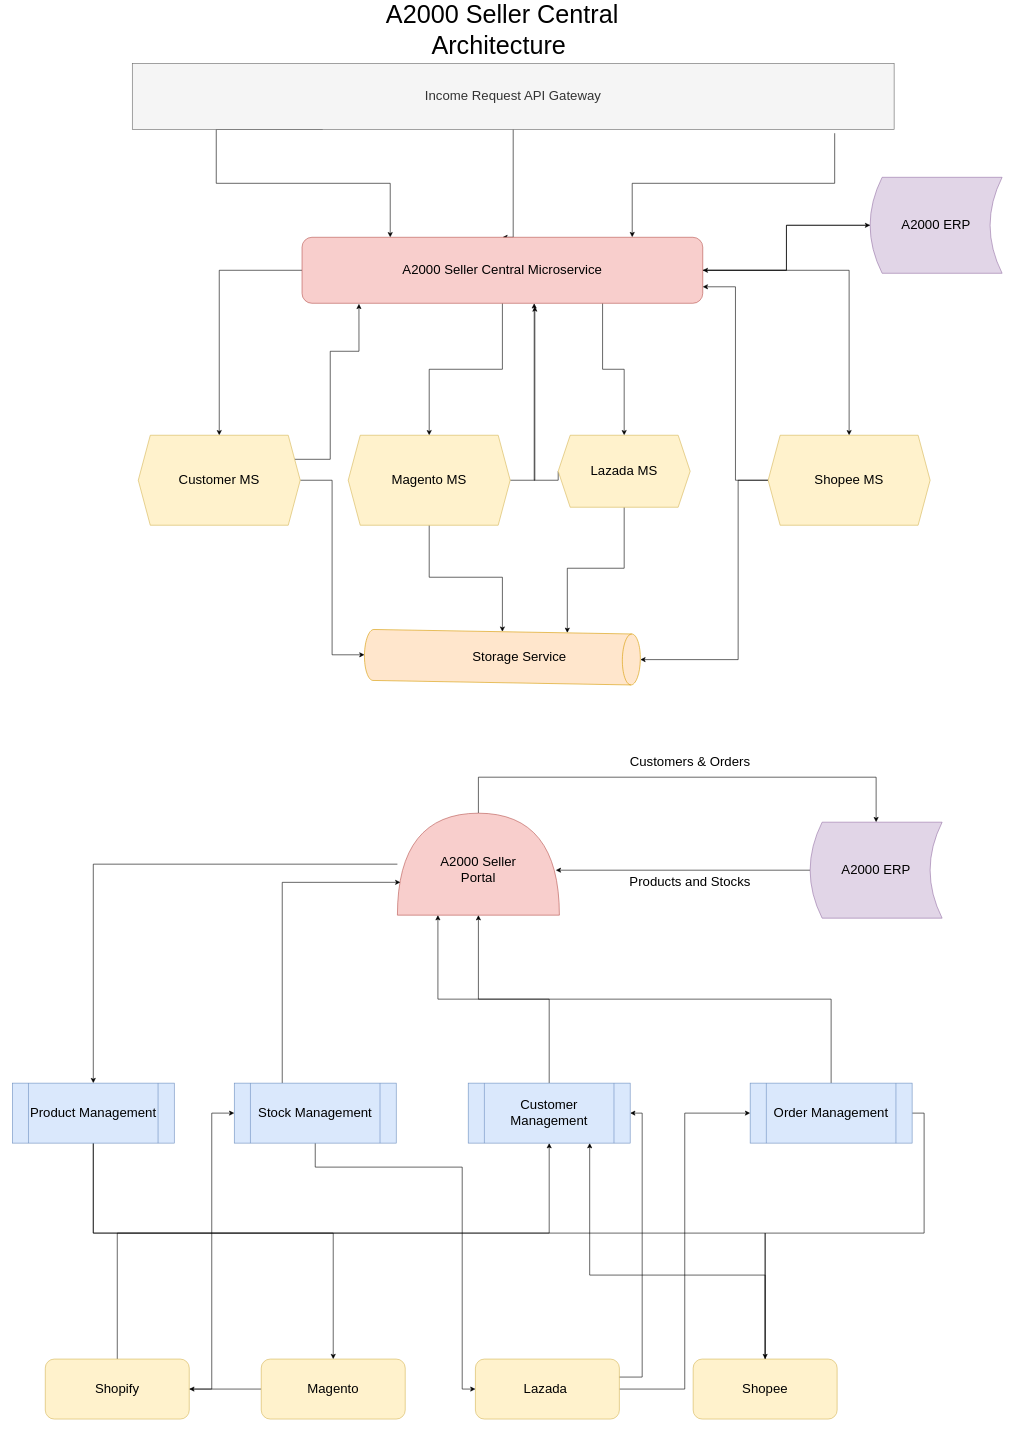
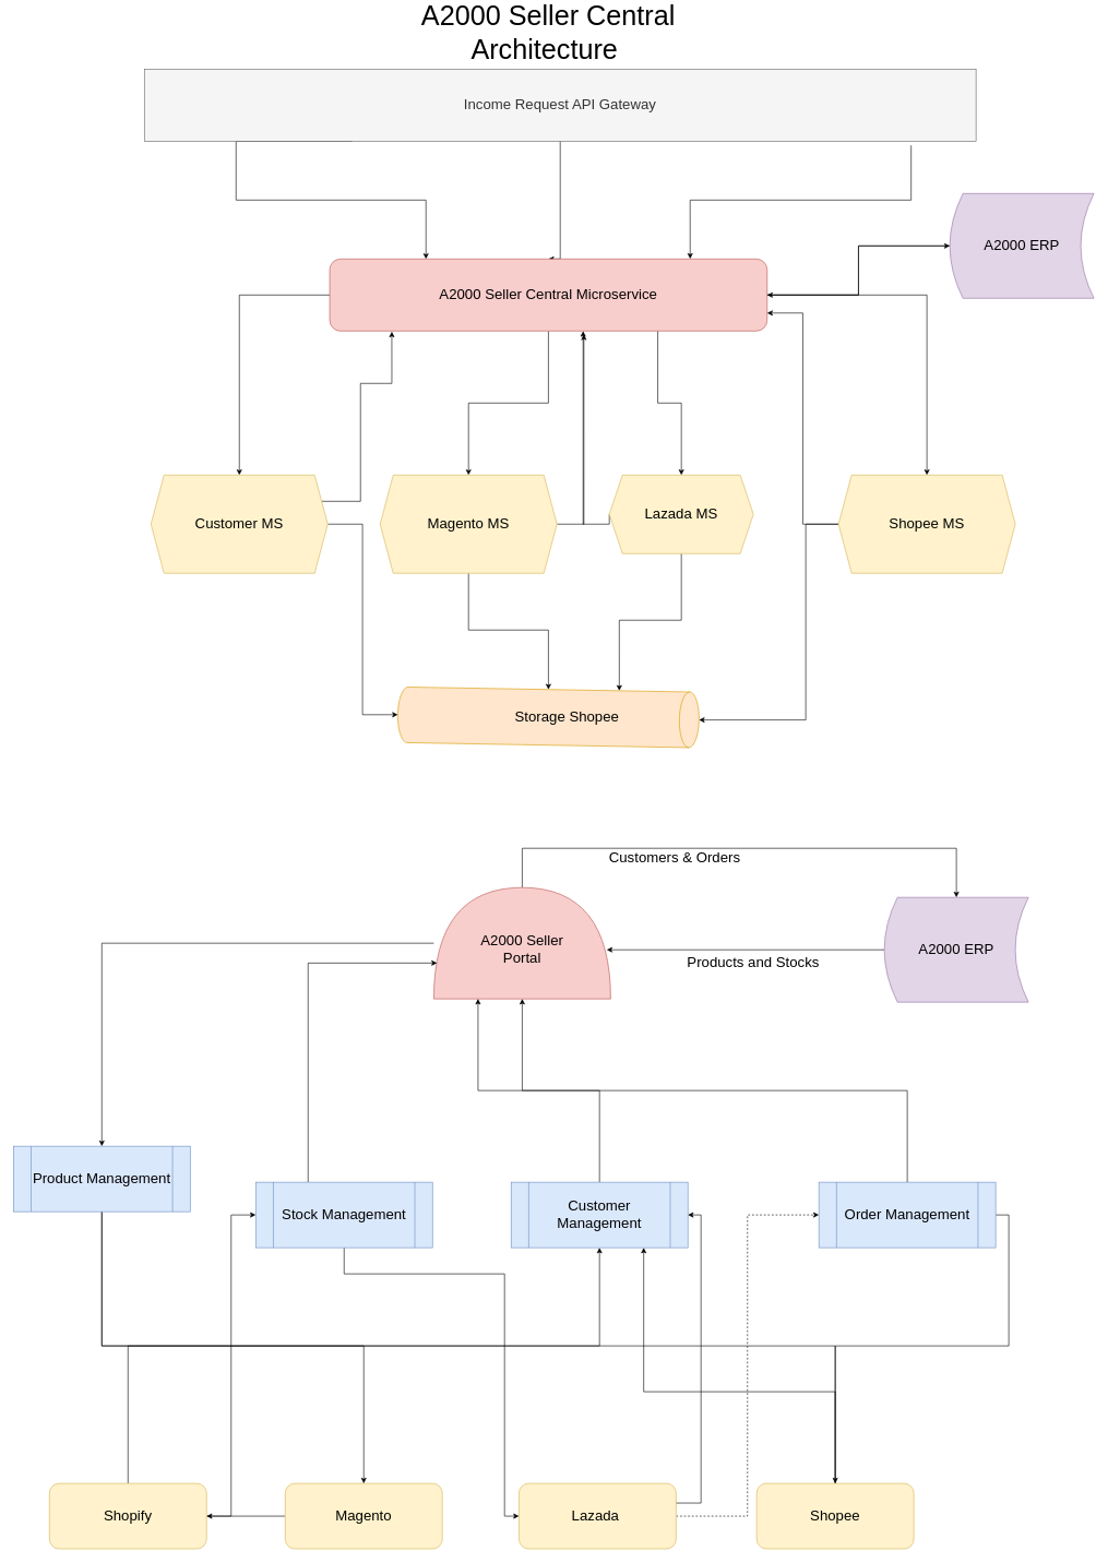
  <mxCell id="0" style=";html=1;" />
  <mxCell id="1" style=";html=1;" parent="0" />
  <mxCell id="2" style="edgeStyle=orthogonalEdgeStyle;rounded=0;orthogonalLoop=1;jettySize=auto;html=1;entryX=0.5;entryY=1;entryDx=0;entryDy=0;fontSize=22;labelBackgroundColor=none;" edge="1" parent="1" source="4" target="25"><mxGeometry relative="1" as="geometry"><Array as="points"><mxPoint x="195" y="2040" /><mxPoint x="915" y="2040" /></Array></mxGeometry></mxCell>
  <mxCell id="3" style="edgeStyle=orthogonalEdgeStyle;rounded=0;orthogonalLoop=1;jettySize=auto;html=1;entryX=0;entryY=0.5;entryDx=0;entryDy=0;fontSize=42;" edge="1" parent="1" source="4" target="23"><mxGeometry relative="1" as="geometry" /></mxCell>
  <mxCell id="4" value="&lt;span style=&quot;font-size: 22px;&quot;&gt;Shopify&lt;/span&gt;" style="rounded=1;whiteSpace=wrap;html=1;fillColor=#fff2cc;strokeColor=#d6b656;labelBackgroundColor=none;" vertex="1" parent="1"><mxGeometry x="75" y="2250" width="240" height="100" as="geometry" /></mxCell>
  <mxCell id="5" style="edgeStyle=orthogonalEdgeStyle;rounded=0;orthogonalLoop=1;jettySize=auto;html=1;fontSize=22;labelBackgroundColor=none;" edge="1" parent="1" source="6" target="4"><mxGeometry relative="1" as="geometry" /></mxCell>
  <mxCell id="6" value="&lt;span style=&quot;font-size: 22px;&quot;&gt;Magento&lt;/span&gt;" style="rounded=1;whiteSpace=wrap;html=1;fillColor=#fff2cc;strokeColor=#d6b656;labelBackgroundColor=none;" vertex="1" parent="1"><mxGeometry x="435" y="2250" width="240" height="100" as="geometry" /></mxCell>
- <mxCell id="7" style="edgeStyle=orthogonalEdgeStyle;rounded=0;orthogonalLoop=1;jettySize=auto;html=1;entryX=0;entryY=0.5;entryDx=0;entryDy=0;fontSize=22;labelBackgroundColor=none;" edge="1" parent="1" source="9" target="27"><mxGeometry relative="1" as="geometry" /></mxCell>
+ <mxCell id="7" style="edgeStyle=orthogonalEdgeStyle;rounded=0;orthogonalLoop=1;jettySize=auto;html=1;entryX=0;entryY=0.5;entryDx=0;entryDy=0;fontSize=22;labelBackgroundColor=none;dashed=1;" edge="1" parent="1" source="9" target="27"><mxGeometry relative="1" as="geometry" /></mxCell>
  <mxCell id="8" style="edgeStyle=orthogonalEdgeStyle;rounded=0;orthogonalLoop=1;jettySize=auto;html=1;entryX=1;entryY=0.5;entryDx=0;entryDy=0;fontSize=22;labelBackgroundColor=none;exitX=0.5;exitY=0;exitDx=0;exitDy=0;" edge="1" parent="1" source="9" target="25"><mxGeometry relative="1" as="geometry"><Array as="points"><mxPoint x="912" y="2280" /><mxPoint x="1070" y="2280" /><mxPoint x="1070" y="1840" /></Array></mxGeometry></mxCell>
  <mxCell id="9" value="&lt;span style=&quot;font-size: 22px;&quot;&gt;Lazada&lt;span style=&quot;white-space: pre;&quot;&gt; &lt;/span&gt;&lt;/span&gt;" style="rounded=1;whiteSpace=wrap;html=1;fillColor=#fff2cc;strokeColor=#d6b656;labelBackgroundColor=none;" vertex="1" parent="1"><mxGeometry x="792" y="2250" width="240" height="100" as="geometry" /></mxCell>
  <mxCell id="10" style="edgeStyle=orthogonalEdgeStyle;rounded=0;orthogonalLoop=1;jettySize=auto;html=1;entryX=1;entryY=0.5;entryDx=0;entryDy=0;fontSize=22;labelBackgroundColor=none;endArrow=none;" edge="1" parent="1" source="12" target="27"><mxGeometry relative="1" as="geometry"><Array as="points"><mxPoint x="1275" y="2040" /><mxPoint x="1540" y="2040" /><mxPoint x="1540" y="1840" /></Array></mxGeometry></mxCell>
  <mxCell id="11" style="edgeStyle=orthogonalEdgeStyle;rounded=0;orthogonalLoop=1;jettySize=auto;html=1;entryX=0.75;entryY=1;entryDx=0;entryDy=0;fontSize=42;" edge="1" parent="1" source="12" target="25"><mxGeometry relative="1" as="geometry"><Array as="points"><mxPoint x="1275" y="2110" /><mxPoint x="982" y="2110" /></Array></mxGeometry></mxCell>
  <mxCell id="12" value="&lt;span style=&quot;font-size: 22px;&quot;&gt;Shopee&lt;/span&gt;" style="rounded=1;whiteSpace=wrap;html=1;fillColor=#fff2cc;strokeColor=#d6b656;labelBackgroundColor=none;" vertex="1" parent="1"><mxGeometry x="1155" y="2250" width="240" height="100" as="geometry" /></mxCell>
  <mxCell id="13" style="edgeStyle=orthogonalEdgeStyle;rounded=0;orthogonalLoop=1;jettySize=auto;html=1;fontSize=22;labelBackgroundColor=none;" edge="1" parent="1" source="15" target="20"><mxGeometry relative="1" as="geometry" /></mxCell>
  <mxCell id="14" style="edgeStyle=orthogonalEdgeStyle;rounded=0;orthogonalLoop=1;jettySize=auto;html=1;entryX=0.5;entryY=0;entryDx=0;entryDy=0;fontSize=22;labelBackgroundColor=none;" edge="1" parent="1" source="15" target="17"><mxGeometry relative="1" as="geometry"><Array as="points"><mxPoint x="797" y="1280" /><mxPoint x="1460" y="1280" /></Array></mxGeometry></mxCell>
  <mxCell id="15" value="" style="shape=or;whiteSpace=wrap;html=1;rotation=-90;horizontal=1;fillColor=#f8cecc;strokeColor=#b85450;labelBackgroundColor=none;" vertex="1" parent="1"><mxGeometry x="712" y="1290" width="170" height="270" as="geometry" /></mxCell>
  <mxCell id="16" style="edgeStyle=orthogonalEdgeStyle;rounded=0;orthogonalLoop=1;jettySize=auto;html=1;entryX=0.441;entryY=0.978;entryDx=0;entryDy=0;entryPerimeter=0;fontSize=22;labelBackgroundColor=none;" edge="1" parent="1" source="17" target="15"><mxGeometry relative="1" as="geometry" /></mxCell>
  <mxCell id="17" value="&lt;span style=&quot;font-size: 22px;&quot;&gt;A2000 ERP&lt;br&gt;&lt;/span&gt;" style="shape=dataStorage;whiteSpace=wrap;html=1;fixedSize=1;rotation=0;fillColor=#e1d5e7;strokeColor=#9673a6;labelBackgroundColor=none;" vertex="1" parent="1"><mxGeometry x="1350" y="1355" width="220" height="160" as="geometry" /></mxCell>
  <mxCell id="18" style="edgeStyle=orthogonalEdgeStyle;rounded=0;orthogonalLoop=1;jettySize=auto;html=1;fontSize=22;labelBackgroundColor=none;" edge="1" parent="1" source="20" target="6"><mxGeometry relative="1" as="geometry"><Array as="points"><mxPoint x="155" y="2040" /><mxPoint x="555" y="2040" /></Array></mxGeometry></mxCell>
  <mxCell id="19" style="edgeStyle=orthogonalEdgeStyle;rounded=0;orthogonalLoop=1;jettySize=auto;html=1;exitX=0.5;exitY=1;exitDx=0;exitDy=0;entryX=0.5;entryY=0;entryDx=0;entryDy=0;fontSize=22;labelBackgroundColor=none;" edge="1" parent="1" source="20" target="12"><mxGeometry relative="1" as="geometry"><Array as="points"><mxPoint x="155" y="2040" /><mxPoint x="1275" y="2040" /></Array></mxGeometry></mxCell>
- <mxCell id="20" value="&lt;font style=&quot;font-size: 22px;&quot;&gt;Product Management&lt;/font&gt;" style="shape=process;whiteSpace=wrap;html=1;backgroundOutline=1;fillColor=#dae8fc;strokeColor=#6c8ebf;labelBackgroundColor=none;" vertex="1" parent="1"><mxGeometry x="20" y="1790" width="270" height="100" as="geometry" /></mxCell>
+ <mxCell id="20" value="&lt;font style=&quot;font-size: 22px;&quot;&gt;Product Management&lt;/font&gt;" style="shape=process;whiteSpace=wrap;html=1;backgroundOutline=1;fillColor=#dae8fc;strokeColor=#6c8ebf;labelBackgroundColor=none;" vertex="1" parent="1"><mxGeometry x="20" y="1735" width="270" height="100" as="geometry" /></mxCell>
  <mxCell id="21" style="edgeStyle=orthogonalEdgeStyle;rounded=0;orthogonalLoop=1;jettySize=auto;html=1;entryX=0.322;entryY=0.018;entryDx=0;entryDy=0;entryPerimeter=0;fontSize=42;" edge="1" parent="1" source="23" target="15"><mxGeometry relative="1" as="geometry"><Array as="points"><mxPoint x="470" y="1455" /></Array></mxGeometry></mxCell>
  <mxCell id="22" style="edgeStyle=orthogonalEdgeStyle;rounded=0;orthogonalLoop=1;jettySize=auto;html=1;entryX=0;entryY=0.5;entryDx=0;entryDy=0;fontSize=42;" edge="1" parent="1" source="23" target="9"><mxGeometry relative="1" as="geometry"><Array as="points"><mxPoint x="525" y="1930" /><mxPoint x="770" y="1930" /><mxPoint x="770" y="2300" /></Array></mxGeometry></mxCell>
  <mxCell id="23" value="&lt;span style=&quot;font-size: 22px;&quot;&gt;Stock Management&lt;/span&gt;" style="shape=process;whiteSpace=wrap;html=1;backgroundOutline=1;fillColor=#dae8fc;strokeColor=#6c8ebf;labelBackgroundColor=none;" vertex="1" parent="1"><mxGeometry x="390" y="1790" width="270" height="100" as="geometry" /></mxCell>
  <mxCell id="24" style="edgeStyle=orthogonalEdgeStyle;rounded=0;orthogonalLoop=1;jettySize=auto;html=1;entryX=0;entryY=0.5;entryDx=0;entryDy=0;entryPerimeter=0;fontSize=22;labelBackgroundColor=none;" edge="1" parent="1" source="25" target="15"><mxGeometry relative="1" as="geometry" /></mxCell>
  <mxCell id="25" value="&lt;span style=&quot;font-size: 22px;&quot;&gt;Customer Management&lt;/span&gt;" style="shape=process;whiteSpace=wrap;html=1;backgroundOutline=1;fillColor=#dae8fc;strokeColor=#6c8ebf;labelBackgroundColor=none;" vertex="1" parent="1"><mxGeometry x="780" y="1790" width="270" height="100" as="geometry" /></mxCell>
  <mxCell id="26" style="edgeStyle=orthogonalEdgeStyle;rounded=0;orthogonalLoop=1;jettySize=auto;html=1;entryX=0;entryY=0.25;entryDx=0;entryDy=0;entryPerimeter=0;fontSize=22;labelBackgroundColor=none;" edge="1" parent="1" source="27" target="15"><mxGeometry relative="1" as="geometry"><Array as="points"><mxPoint x="1385" y="1650" /><mxPoint x="730" y="1650" /></Array></mxGeometry></mxCell>
  <mxCell id="27" value="&lt;span style=&quot;font-size: 22px;&quot;&gt;Order Management&lt;/span&gt;" style="shape=process;whiteSpace=wrap;html=1;backgroundOutline=1;fillColor=#dae8fc;strokeColor=#6c8ebf;labelBackgroundColor=none;" vertex="1" parent="1"><mxGeometry x="1250" y="1790" width="270" height="100" as="geometry" /></mxCell>
  <mxCell id="28" value="A2000 Seller Portal" style="text;html=1;strokeColor=none;fillColor=none;align=center;verticalAlign=middle;whiteSpace=wrap;rounded=0;fontSize=22;labelBackgroundColor=none;" vertex="1" parent="1"><mxGeometry x="722" y="1420" width="150" height="30" as="geometry" /></mxCell>
- <mxCell id="29" value="Customers &amp;amp; Orders" style="text;html=1;strokeColor=none;fillColor=none;align=center;verticalAlign=middle;whiteSpace=wrap;rounded=0;fontSize=22;labelBackgroundColor=none;" vertex="1" parent="1"><mxGeometry x="1020" y="1240" width="260" height="30" as="geometry" /></mxCell>
+ <mxCell id="29" value="Customers &amp;amp; Orders" style="text;html=1;strokeColor=none;fillColor=none;align=center;verticalAlign=middle;whiteSpace=wrap;rounded=0;fontSize=22;labelBackgroundColor=none;" vertex="1" parent="1"><mxGeometry x="900" y="1280" width="260" height="30" as="geometry" /></mxCell>
  <mxCell id="30" value="Products and Stocks&lt;br&gt;" style="text;html=1;strokeColor=none;fillColor=none;align=center;verticalAlign=middle;whiteSpace=wrap;rounded=0;fontSize=22;labelBackgroundColor=none;" vertex="1" parent="1"><mxGeometry x="1020" y="1440" width="260" height="30" as="geometry" /></mxCell>
  <mxCell id="31" style="edgeStyle=orthogonalEdgeStyle;rounded=0;orthogonalLoop=1;jettySize=auto;html=1;entryX=0.5;entryY=0;entryDx=0;entryDy=0;fontSize=22;" edge="1" parent="1" source="34" target="40"><mxGeometry relative="1" as="geometry"><Array as="points"><mxPoint x="855" y="380" /></Array></mxGeometry></mxCell>
  <mxCell id="32" style="edgeStyle=orthogonalEdgeStyle;rounded=0;orthogonalLoop=1;jettySize=auto;html=1;exitX=0.922;exitY=1.059;exitDx=0;exitDy=0;entryX=0.824;entryY=-0.002;entryDx=0;entryDy=0;fontSize=22;entryPerimeter=0;exitPerimeter=0;" edge="1" parent="1" source="34" target="40"><mxGeometry relative="1" as="geometry" /></mxCell>
  <mxCell id="33" style="edgeStyle=orthogonalEdgeStyle;rounded=0;orthogonalLoop=1;jettySize=auto;html=1;exitX=0.25;exitY=1;exitDx=0;exitDy=0;fontSize=22;" edge="1" parent="1" source="34" target="40"><mxGeometry relative="1" as="geometry"><Array as="points"><mxPoint x="360" y="200" /><mxPoint x="360" y="290" /><mxPoint x="650" y="290" /></Array></mxGeometry></mxCell>
  <mxCell id="34" value="&lt;font style=&quot;font-size: 22px;&quot;&gt;Income Request API Gateway&lt;/font&gt;" style="rounded=0;whiteSpace=wrap;html=1;fillColor=#f5f5f5;strokeColor=#666666;fontColor=#333333;" vertex="1" parent="1"><mxGeometry x="220" y="90" width="1270" height="110" as="geometry" /></mxCell>
  <mxCell id="35" style="edgeStyle=orthogonalEdgeStyle;rounded=0;orthogonalLoop=1;jettySize=auto;html=1;entryX=0.5;entryY=0;entryDx=0;entryDy=0;fontSize=22;" edge="1" parent="1" source="40" target="43"><mxGeometry relative="1" as="geometry" /></mxCell>
  <mxCell id="36" style="edgeStyle=orthogonalEdgeStyle;rounded=0;orthogonalLoop=1;jettySize=auto;html=1;entryX=0.5;entryY=0;entryDx=0;entryDy=0;fontSize=22;" edge="1" parent="1" source="40" target="46"><mxGeometry relative="1" as="geometry" /></mxCell>
  <mxCell id="37" style="edgeStyle=orthogonalEdgeStyle;rounded=0;orthogonalLoop=1;jettySize=auto;html=1;exitX=0.75;exitY=1;exitDx=0;exitDy=0;fontSize=22;" edge="1" parent="1" source="40" target="49"><mxGeometry relative="1" as="geometry" /></mxCell>
  <mxCell id="38" style="edgeStyle=orthogonalEdgeStyle;rounded=0;orthogonalLoop=1;jettySize=auto;html=1;entryX=0.5;entryY=0;entryDx=0;entryDy=0;fontSize=22;" edge="1" parent="1" source="40" target="52"><mxGeometry relative="1" as="geometry" /></mxCell>
  <mxCell id="39" style="edgeStyle=orthogonalEdgeStyle;rounded=0;orthogonalLoop=1;jettySize=auto;html=1;fontSize=42;" edge="1" parent="1" source="40" target="57"><mxGeometry relative="1" as="geometry" /></mxCell>
  <mxCell id="40" value="&lt;span style=&quot;font-size: 22px;&quot;&gt;A2000 Seller Central Microservice&lt;/span&gt;" style="rounded=1;whiteSpace=wrap;html=1;fillColor=#f8cecc;strokeColor=#b85450;" vertex="1" parent="1"><mxGeometry x="503" y="380" width="668" height="110" as="geometry" /></mxCell>
  <mxCell id="41" style="edgeStyle=orthogonalEdgeStyle;rounded=0;orthogonalLoop=1;jettySize=auto;html=1;entryX=0.5;entryY=1;entryDx=0;entryDy=0;entryPerimeter=0;fontSize=22;" edge="1" parent="1" source="43" target="53"><mxGeometry relative="1" as="geometry" /></mxCell>
  <mxCell id="42" style="edgeStyle=orthogonalEdgeStyle;rounded=0;orthogonalLoop=1;jettySize=auto;html=1;exitX=1;exitY=0.25;exitDx=0;exitDy=0;entryX=0.142;entryY=1.008;entryDx=0;entryDy=0;fontSize=42;entryPerimeter=0;" edge="1" parent="1" source="43" target="40"><mxGeometry relative="1" as="geometry"><Array as="points"><mxPoint x="550" y="750" /><mxPoint x="550" y="570" /><mxPoint x="598" y="570" /></Array></mxGeometry></mxCell>
  <mxCell id="43" value="&lt;span style=&quot;font-size: 22px;&quot;&gt;Customer MS&lt;/span&gt;" style="shape=hexagon;perimeter=hexagonPerimeter2;whiteSpace=wrap;html=1;fixedSize=1;fillColor=#fff2cc;strokeColor=#d6b656;" vertex="1" parent="1"><mxGeometry x="230" y="710" width="270" height="150" as="geometry" /></mxCell>
  <mxCell id="44" style="edgeStyle=orthogonalEdgeStyle;rounded=0;orthogonalLoop=1;jettySize=auto;html=1;fontSize=22;" edge="1" parent="1" source="46" target="53"><mxGeometry relative="1" as="geometry" /></mxCell>
  <mxCell id="45" style="edgeStyle=orthogonalEdgeStyle;rounded=0;orthogonalLoop=1;jettySize=auto;html=1;entryX=0.581;entryY=1.048;entryDx=0;entryDy=0;entryPerimeter=0;fontSize=42;" edge="1" parent="1" source="46" target="40"><mxGeometry relative="1" as="geometry"><Array as="points"><mxPoint x="891" y="785" /></Array></mxGeometry></mxCell>
  <mxCell id="46" value="&lt;span style=&quot;font-size: 22px;&quot;&gt;Magento MS&lt;/span&gt;" style="shape=hexagon;perimeter=hexagonPerimeter2;whiteSpace=wrap;html=1;fixedSize=1;fillColor=#fff2cc;strokeColor=#d6b656;" vertex="1" parent="1"><mxGeometry x="580" y="710" width="270" height="150" as="geometry" /></mxCell>
  <mxCell id="47" style="edgeStyle=orthogonalEdgeStyle;rounded=0;orthogonalLoop=1;jettySize=auto;html=1;entryX=0;entryY=0;entryDx=0;entryDy=122.5;entryPerimeter=0;fontSize=22;" edge="1" parent="1" source="49" target="53"><mxGeometry relative="1" as="geometry" /></mxCell>
  <mxCell id="48" style="edgeStyle=orthogonalEdgeStyle;rounded=0;orthogonalLoop=1;jettySize=auto;html=1;exitX=0;exitY=0.5;exitDx=0;exitDy=0;fontSize=42;" edge="1" parent="1" source="49" target="40"><mxGeometry relative="1" as="geometry"><Array as="points"><mxPoint x="890" y="785" /></Array></mxGeometry></mxCell>
  <mxCell id="49" value="&lt;span style=&quot;font-size: 22px;&quot;&gt;Lazada MS&lt;/span&gt;" style="shape=hexagon;perimeter=hexagonPerimeter2;whiteSpace=wrap;html=1;fixedSize=1;fillColor=#fff2cc;strokeColor=#d6b656;" vertex="1" parent="1"><mxGeometry x="930" y="710" width="220" height="120" as="geometry" /></mxCell>
  <mxCell id="50" style="edgeStyle=orthogonalEdgeStyle;rounded=0;orthogonalLoop=1;jettySize=auto;html=1;entryX=0.5;entryY=0;entryDx=0;entryDy=0;entryPerimeter=0;fontSize=22;" edge="1" parent="1" source="52" target="53"><mxGeometry relative="1" as="geometry"><Array as="points"><mxPoint x="1230" y="785" /><mxPoint x="1230" y="1084" /></Array></mxGeometry></mxCell>
  <mxCell id="51" style="edgeStyle=orthogonalEdgeStyle;rounded=0;orthogonalLoop=1;jettySize=auto;html=1;entryX=1;entryY=0.75;entryDx=0;entryDy=0;fontSize=42;" edge="1" parent="1" source="52" target="40"><mxGeometry relative="1" as="geometry" /></mxCell>
  <mxCell id="52" value="&lt;span style=&quot;font-size: 22px;&quot;&gt;Shopee MS&lt;/span&gt;" style="shape=hexagon;perimeter=hexagonPerimeter2;whiteSpace=wrap;html=1;fixedSize=1;fillColor=#fff2cc;strokeColor=#d6b656;" vertex="1" parent="1"><mxGeometry x="1280" y="710" width="270" height="150" as="geometry" /></mxCell>
  <mxCell id="53" value="" style="shape=cylinder3;whiteSpace=wrap;html=1;boundedLbl=1;backgroundOutline=1;size=15;rotation=91;fillColor=#ffe6cc;strokeColor=#d79b00;" vertex="1" parent="1"><mxGeometry x="794.5" y="850" width="85" height="460" as="geometry" /></mxCell>
- <mxCell id="54" value="Storage Service" style="text;html=1;strokeColor=none;fillColor=none;align=center;verticalAlign=middle;whiteSpace=wrap;rounded=0;fontSize=22;" vertex="1" parent="1"><mxGeometry x="768.5" y="1065" width="193" height="30" as="geometry" /></mxCell>
+ <mxCell id="54" value="Storage Shopee" style="text;html=1;strokeColor=none;fillColor=none;align=center;verticalAlign=middle;whiteSpace=wrap;rounded=0;fontSize=22;" vertex="1" parent="1"><mxGeometry x="768.5" y="1065" width="193" height="30" as="geometry" /></mxCell>
  <mxCell id="55" value="A2000 Seller Central Architecture&amp;nbsp;" style="text;html=1;strokeColor=none;fillColor=none;align=center;verticalAlign=middle;whiteSpace=wrap;rounded=0;fontSize=42;" vertex="1" parent="1"><mxGeometry x="547" y="20" width="580" height="30" as="geometry" /></mxCell>
  <mxCell id="56" style="edgeStyle=orthogonalEdgeStyle;rounded=0;orthogonalLoop=1;jettySize=auto;html=1;fontSize=42;" edge="1" parent="1" source="57" target="40"><mxGeometry relative="1" as="geometry" /></mxCell>
  <mxCell id="57" value="&lt;span style=&quot;font-size: 22px;&quot;&gt;A2000 ERP&lt;br&gt;&lt;/span&gt;" style="shape=dataStorage;whiteSpace=wrap;html=1;fixedSize=1;rotation=0;fillColor=#e1d5e7;strokeColor=#9673a6;labelBackgroundColor=none;" vertex="1" parent="1"><mxGeometry x="1450" y="280" width="220" height="160" as="geometry" /></mxCell>
